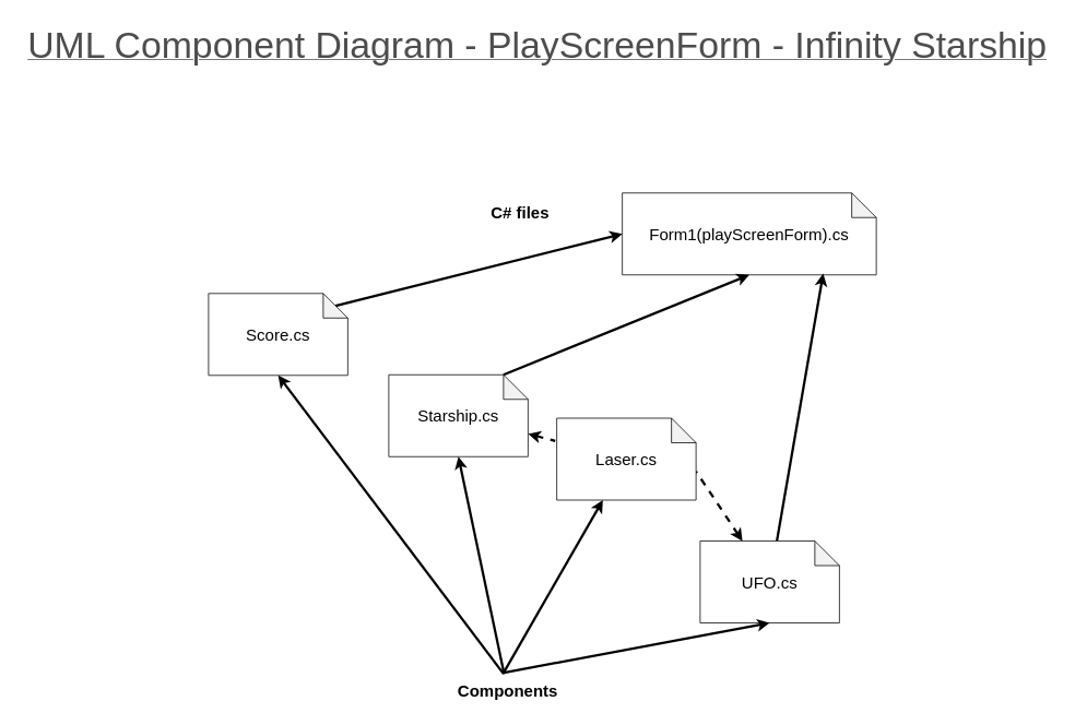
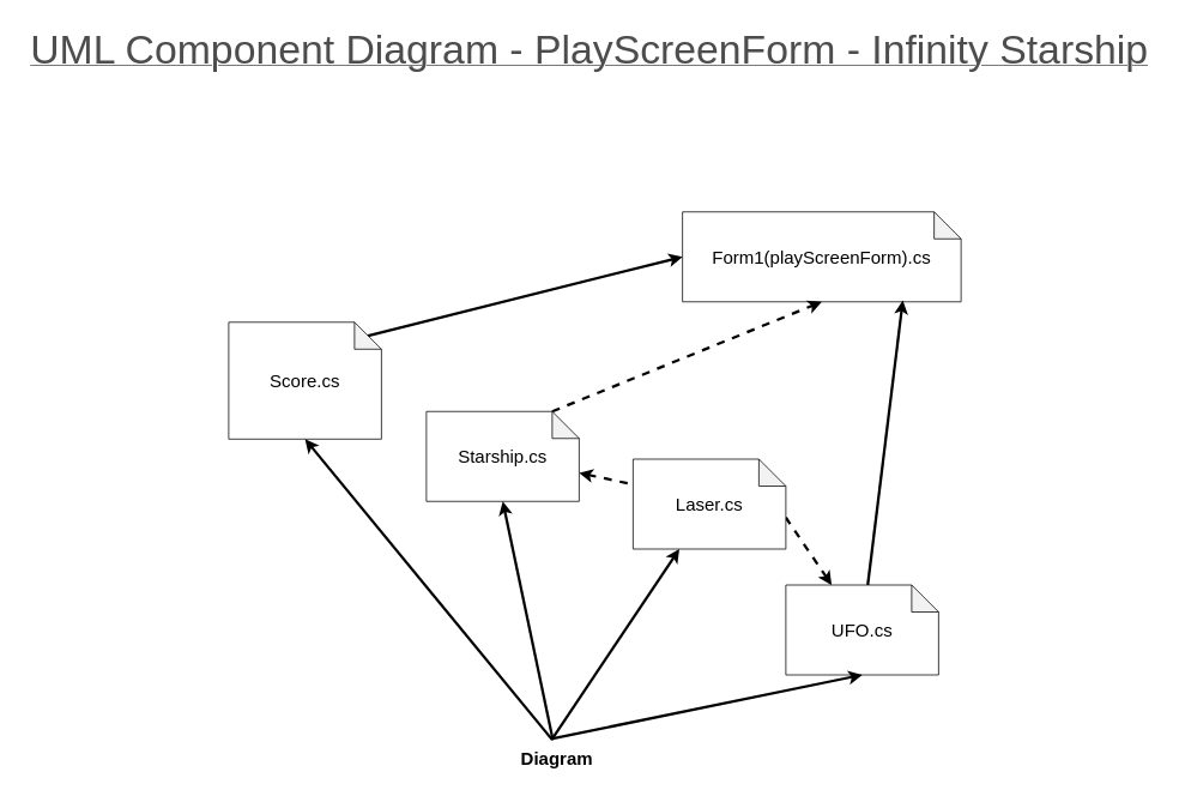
  <mxCell id="0" />
  <mxCell id="1" parent="0" />
  <mxCell id="2" value="&lt;font style=&quot;font-size: 45px;&quot;&gt;UML Component Diagram - PlayScreenForm - Infinity Starship&lt;/font&gt;" style="text;html=1;align=center;verticalAlign=middle;resizable=0;points=[];autosize=1;strokeColor=none;fillColor=none;fontSize=12;labelBackgroundColor=none;fontStyle=4;horizontal=1;labelBorderColor=none;spacingTop=0;fontColor=#4D4D4D;" parent="1" vertex="1"><mxGeometry x="20" y="20" width="1270" height="70" as="geometry" /></mxCell>
  <mxCell id="3" value="&lt;font style=&quot;font-size: 20px;&quot;&gt;Form1(playScreenForm).cs&lt;/font&gt;" style="shape=note;whiteSpace=wrap;html=1;backgroundOutline=1;darkOpacity=0.05;" parent="1" vertex="1"><mxGeometry x="759" y="235" width="310" height="100" as="geometry" /></mxCell>
  <mxCell id="4" style="edgeStyle=none;rounded=0;orthogonalLoop=1;jettySize=auto;html=1;entryX=-0.011;entryY=0.278;entryDx=0;entryDy=0;entryPerimeter=0;fontSize=20;strokeColor=default;strokeWidth=3;dashed=1;endArrow=none;endFill=0;startArrow=classic;startFill=1;" edge="1" parent="1" source="6" target="10"><mxGeometry relative="1" as="geometry" /></mxCell>
- <mxCell id="5" style="edgeStyle=none;rounded=0;orthogonalLoop=1;jettySize=auto;html=1;entryX=0.5;entryY=1;entryDx=0;entryDy=0;entryPerimeter=0;fontSize=20;startArrow=none;startFill=0;endArrow=classic;endFill=1;strokeColor=default;strokeWidth=3;exitX=0;exitY=0;exitDx=140;exitDy=0;exitPerimeter=0;" edge="1" parent="1" source="6" target="3"><mxGeometry relative="1" as="geometry" /></mxCell>
+ <mxCell id="5" style="edgeStyle=none;rounded=0;orthogonalLoop=1;jettySize=auto;html=1;entryX=0.5;entryY=1;entryDx=0;entryDy=0;entryPerimeter=0;fontSize=20;startArrow=none;startFill=0;endArrow=classic;endFill=1;strokeColor=default;strokeWidth=3;exitX=0;exitY=0;exitDx=140;exitDy=0;exitPerimeter=0;dashed=1;" edge="1" parent="1" source="6" target="3"><mxGeometry relative="1" as="geometry" /></mxCell>
  <mxCell id="6" value="&lt;font style=&quot;font-size: 20px;&quot;&gt;Starship.cs&lt;/font&gt;" style="shape=note;whiteSpace=wrap;html=1;backgroundOutline=1;darkOpacity=0.05;" vertex="1" parent="1"><mxGeometry x="474" y="457" width="170" height="100" as="geometry" /></mxCell>
  <mxCell id="7" style="edgeStyle=none;rounded=0;orthogonalLoop=1;jettySize=auto;html=1;fontSize=20;strokeColor=default;strokeWidth=3;dashed=1;entryX=0;entryY=0;entryDx=170;entryDy=65;entryPerimeter=0;startArrow=classic;startFill=1;endArrow=none;endFill=0;" edge="1" parent="1" source="9" target="10"><mxGeometry relative="1" as="geometry" /></mxCell>
  <mxCell id="8" style="edgeStyle=none;rounded=0;orthogonalLoop=1;jettySize=auto;html=1;entryX=0.791;entryY=0.984;entryDx=0;entryDy=0;entryPerimeter=0;fontSize=20;startArrow=none;startFill=0;endArrow=classic;endFill=1;strokeColor=default;strokeWidth=3;" edge="1" parent="1" source="9" target="3"><mxGeometry relative="1" as="geometry" /></mxCell>
- <mxCell id="9" value="&lt;font style=&quot;font-size: 20px;&quot;&gt;UFO.cs&lt;/font&gt;" style="shape=note;whiteSpace=wrap;html=1;backgroundOutline=1;darkOpacity=0.05;" vertex="1" parent="1"><mxGeometry x="854" y="660" width="170" height="100" as="geometry" /></mxCell>
- <mxCell id="10" value="&lt;font style=&quot;font-size: 20px;&quot;&gt;Laser.cs&lt;/font&gt;" style="shape=note;whiteSpace=wrap;html=1;backgroundOutline=1;darkOpacity=0.05;" vertex="1" parent="1"><mxGeometry x="679" y="510" width="170" height="100" as="geometry" /></mxCell>
+ <mxCell id="9" value="&lt;font style=&quot;font-size: 20px;&quot;&gt;UFO.cs&lt;/font&gt;" style="shape=note;whiteSpace=wrap;html=1;backgroundOutline=1;darkOpacity=0.05;" vertex="1" parent="1"><mxGeometry x="874" y="650" width="170" height="100" as="geometry" /></mxCell>
+ <mxCell id="10" value="&lt;font style=&quot;font-size: 20px;&quot;&gt;Laser.cs&lt;/font&gt;" style="shape=note;whiteSpace=wrap;html=1;backgroundOutline=1;darkOpacity=0.05;" vertex="1" parent="1"><mxGeometry x="704" y="510" width="170" height="100" as="geometry" /></mxCell>
  <mxCell id="11" style="edgeStyle=none;rounded=0;orthogonalLoop=1;jettySize=auto;html=1;exitX=0;exitY=0;exitDx=155;exitDy=15;exitPerimeter=0;entryX=0;entryY=0.5;entryDx=0;entryDy=0;entryPerimeter=0;fontSize=20;startArrow=none;startFill=0;endArrow=classic;endFill=1;strokeColor=default;strokeWidth=3;" edge="1" parent="1" source="12" target="3"><mxGeometry relative="1" as="geometry" /></mxCell>
- <mxCell id="12" value="&lt;font style=&quot;font-size: 20px;&quot;&gt;Score.cs&lt;/font&gt;" style="shape=note;whiteSpace=wrap;html=1;backgroundOutline=1;darkOpacity=0.05;" vertex="1" parent="1"><mxGeometry x="254" y="357.72" width="170" height="100" as="geometry" /></mxCell>
+ <mxCell id="12" value="&lt;font style=&quot;font-size: 20px;&quot;&gt;Score.cs&lt;/font&gt;" style="shape=note;whiteSpace=wrap;html=1;backgroundOutline=1;darkOpacity=0.05;" vertex="1" parent="1"><mxGeometry x="254" y="357.72" width="170" height="130" as="geometry" /></mxCell>
  <mxCell id="13" style="edgeStyle=none;rounded=0;orthogonalLoop=1;jettySize=auto;html=1;fontSize=20;strokeColor=default;strokeWidth=3;exitX=0.464;exitY=-0.012;exitDx=0;exitDy=0;exitPerimeter=0;" edge="1" parent="1" source="17" target="10"><mxGeometry relative="1" as="geometry" /></mxCell>
  <mxCell id="14" style="edgeStyle=none;rounded=0;orthogonalLoop=1;jettySize=auto;html=1;entryX=0.5;entryY=1;entryDx=0;entryDy=0;entryPerimeter=0;fontSize=20;strokeColor=default;strokeWidth=3;" edge="1" parent="1" source="17" target="6"><mxGeometry relative="1" as="geometry" /></mxCell>
  <mxCell id="15" style="edgeStyle=none;rounded=0;orthogonalLoop=1;jettySize=auto;html=1;entryX=0.5;entryY=1;entryDx=0;entryDy=0;entryPerimeter=0;fontSize=20;strokeColor=default;strokeWidth=3;exitX=0.469;exitY=-0.036;exitDx=0;exitDy=0;exitPerimeter=0;" edge="1" parent="1" source="17" target="9"><mxGeometry relative="1" as="geometry" /></mxCell>
  <mxCell id="16" style="edgeStyle=none;rounded=0;orthogonalLoop=1;jettySize=auto;html=1;entryX=0.5;entryY=1;entryDx=0;entryDy=0;entryPerimeter=0;fontSize=20;strokeColor=default;strokeWidth=3;exitX=0.467;exitY=-0.002;exitDx=0;exitDy=0;exitPerimeter=0;" edge="1" parent="1" source="17" target="12"><mxGeometry relative="1" as="geometry" /></mxCell>
- <mxCell id="17" value="&lt;b&gt;Components&lt;/b&gt;" style="text;html=1;align=center;verticalAlign=middle;resizable=0;points=[];autosize=1;strokeColor=none;fillColor=none;fontSize=20;" vertex="1" parent="1"><mxGeometry x="544" y="822.28" width="150" height="40" as="geometry" /></mxCell>
- <mxCell id="18" value="&lt;b&gt;C# files&lt;/b&gt;" style="text;html=1;align=center;verticalAlign=middle;resizable=0;points=[];autosize=1;strokeColor=none;fillColor=none;fontSize=20;" vertex="1" parent="1"><mxGeometry x="589" y="237.72" width="90" height="40" as="geometry" /></mxCell>
+ <mxCell id="17" value="&lt;b&gt;Diagram&lt;/b&gt;" style="text;html=1;align=center;verticalAlign=middle;resizable=0;points=[];autosize=1;strokeColor=none;fillColor=none;fontSize=20;" vertex="1" parent="1"><mxGeometry x="544" y="822.28" width="150" height="40" as="geometry" /></mxCell>
